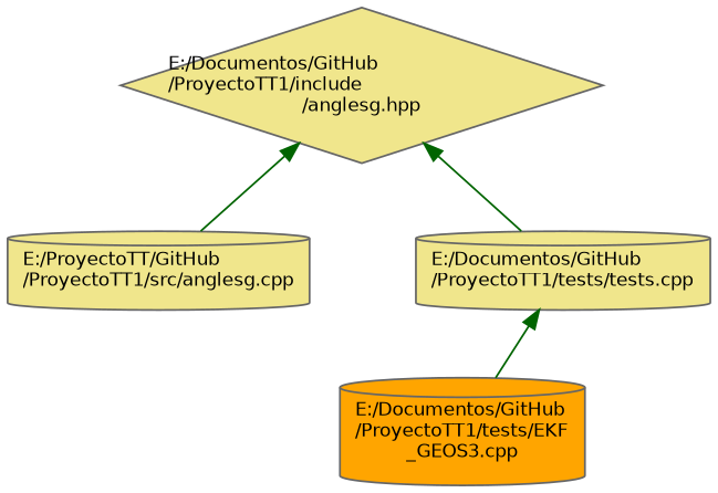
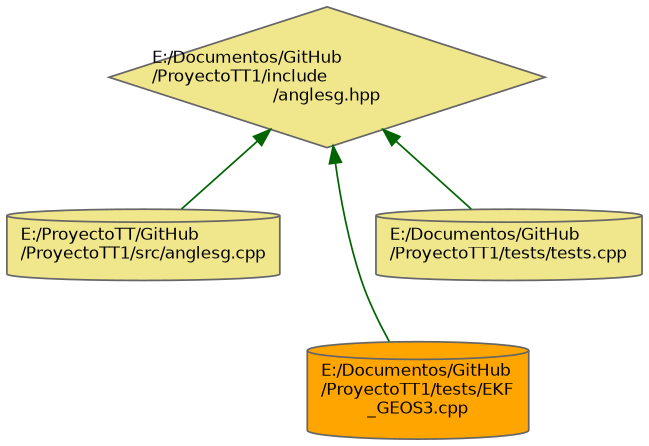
  digraph {
    node [color=grey40 fillcolor=khaki fontname=Helvetica fontsize=10 shape=cylinder style=filled]
    edge [color=darkgreen dir=back fontname=Helvetica fontsize=10 labelfontname=Helvetica labelfontsize=10 style=solid]
    n1 [color=gray40 fontcolor=black height=0.2 label="E:/Documentos/GitHub\l/ProyectoTT1/include\l/anglesg.hpp" shape=diamond width=0.4]
    n2 [height=0.2 label="E:/ProyectoTT/GitHub\l/ProyectoTT1/src/anglesg.cpp" width=0.4]
    n3 [fillcolor=orange height=0.2 label="E:/Documentos/GitHub\l/ProyectoTT1/tests/EKF\l_GEOS3.cpp" width=0.4]
    n4 [height=0.2 label="E:/Documentos/GitHub\l/ProyectoTT1/tests/tests.cpp" width=0.4]
    n1 -> n2
-   n4 -> n3
+   n1 -> n3
    n1 -> n4
  }
